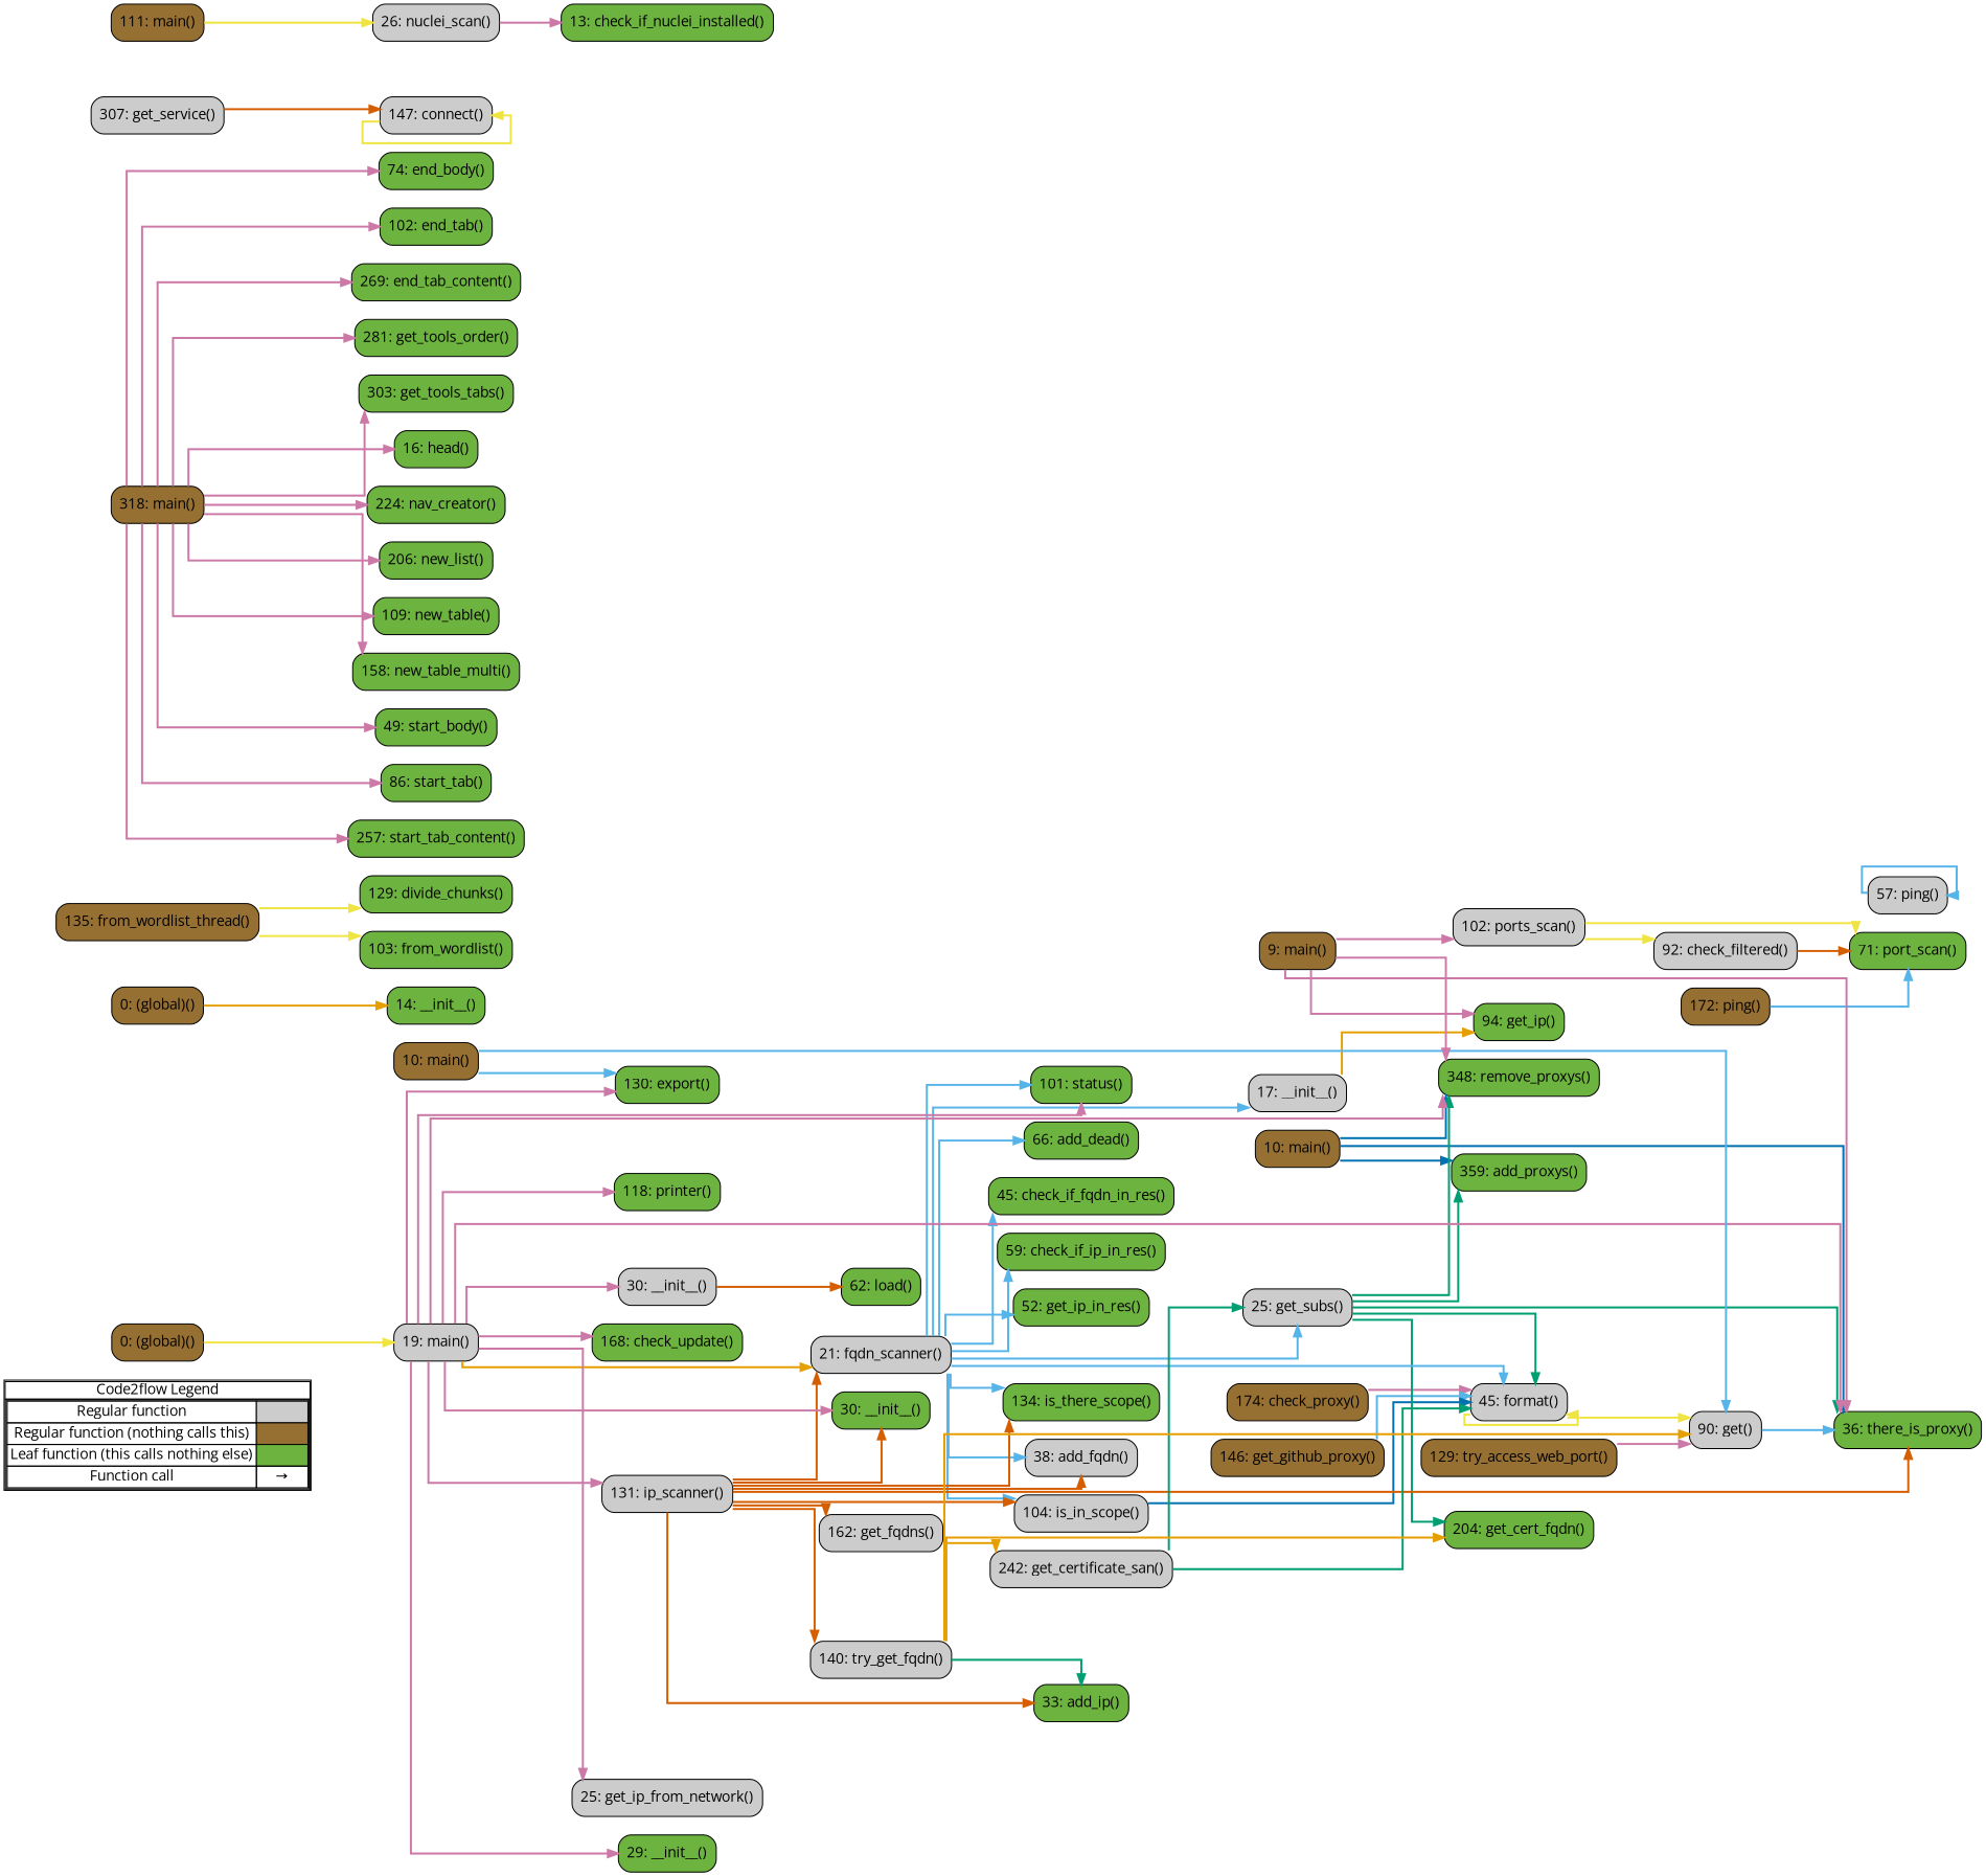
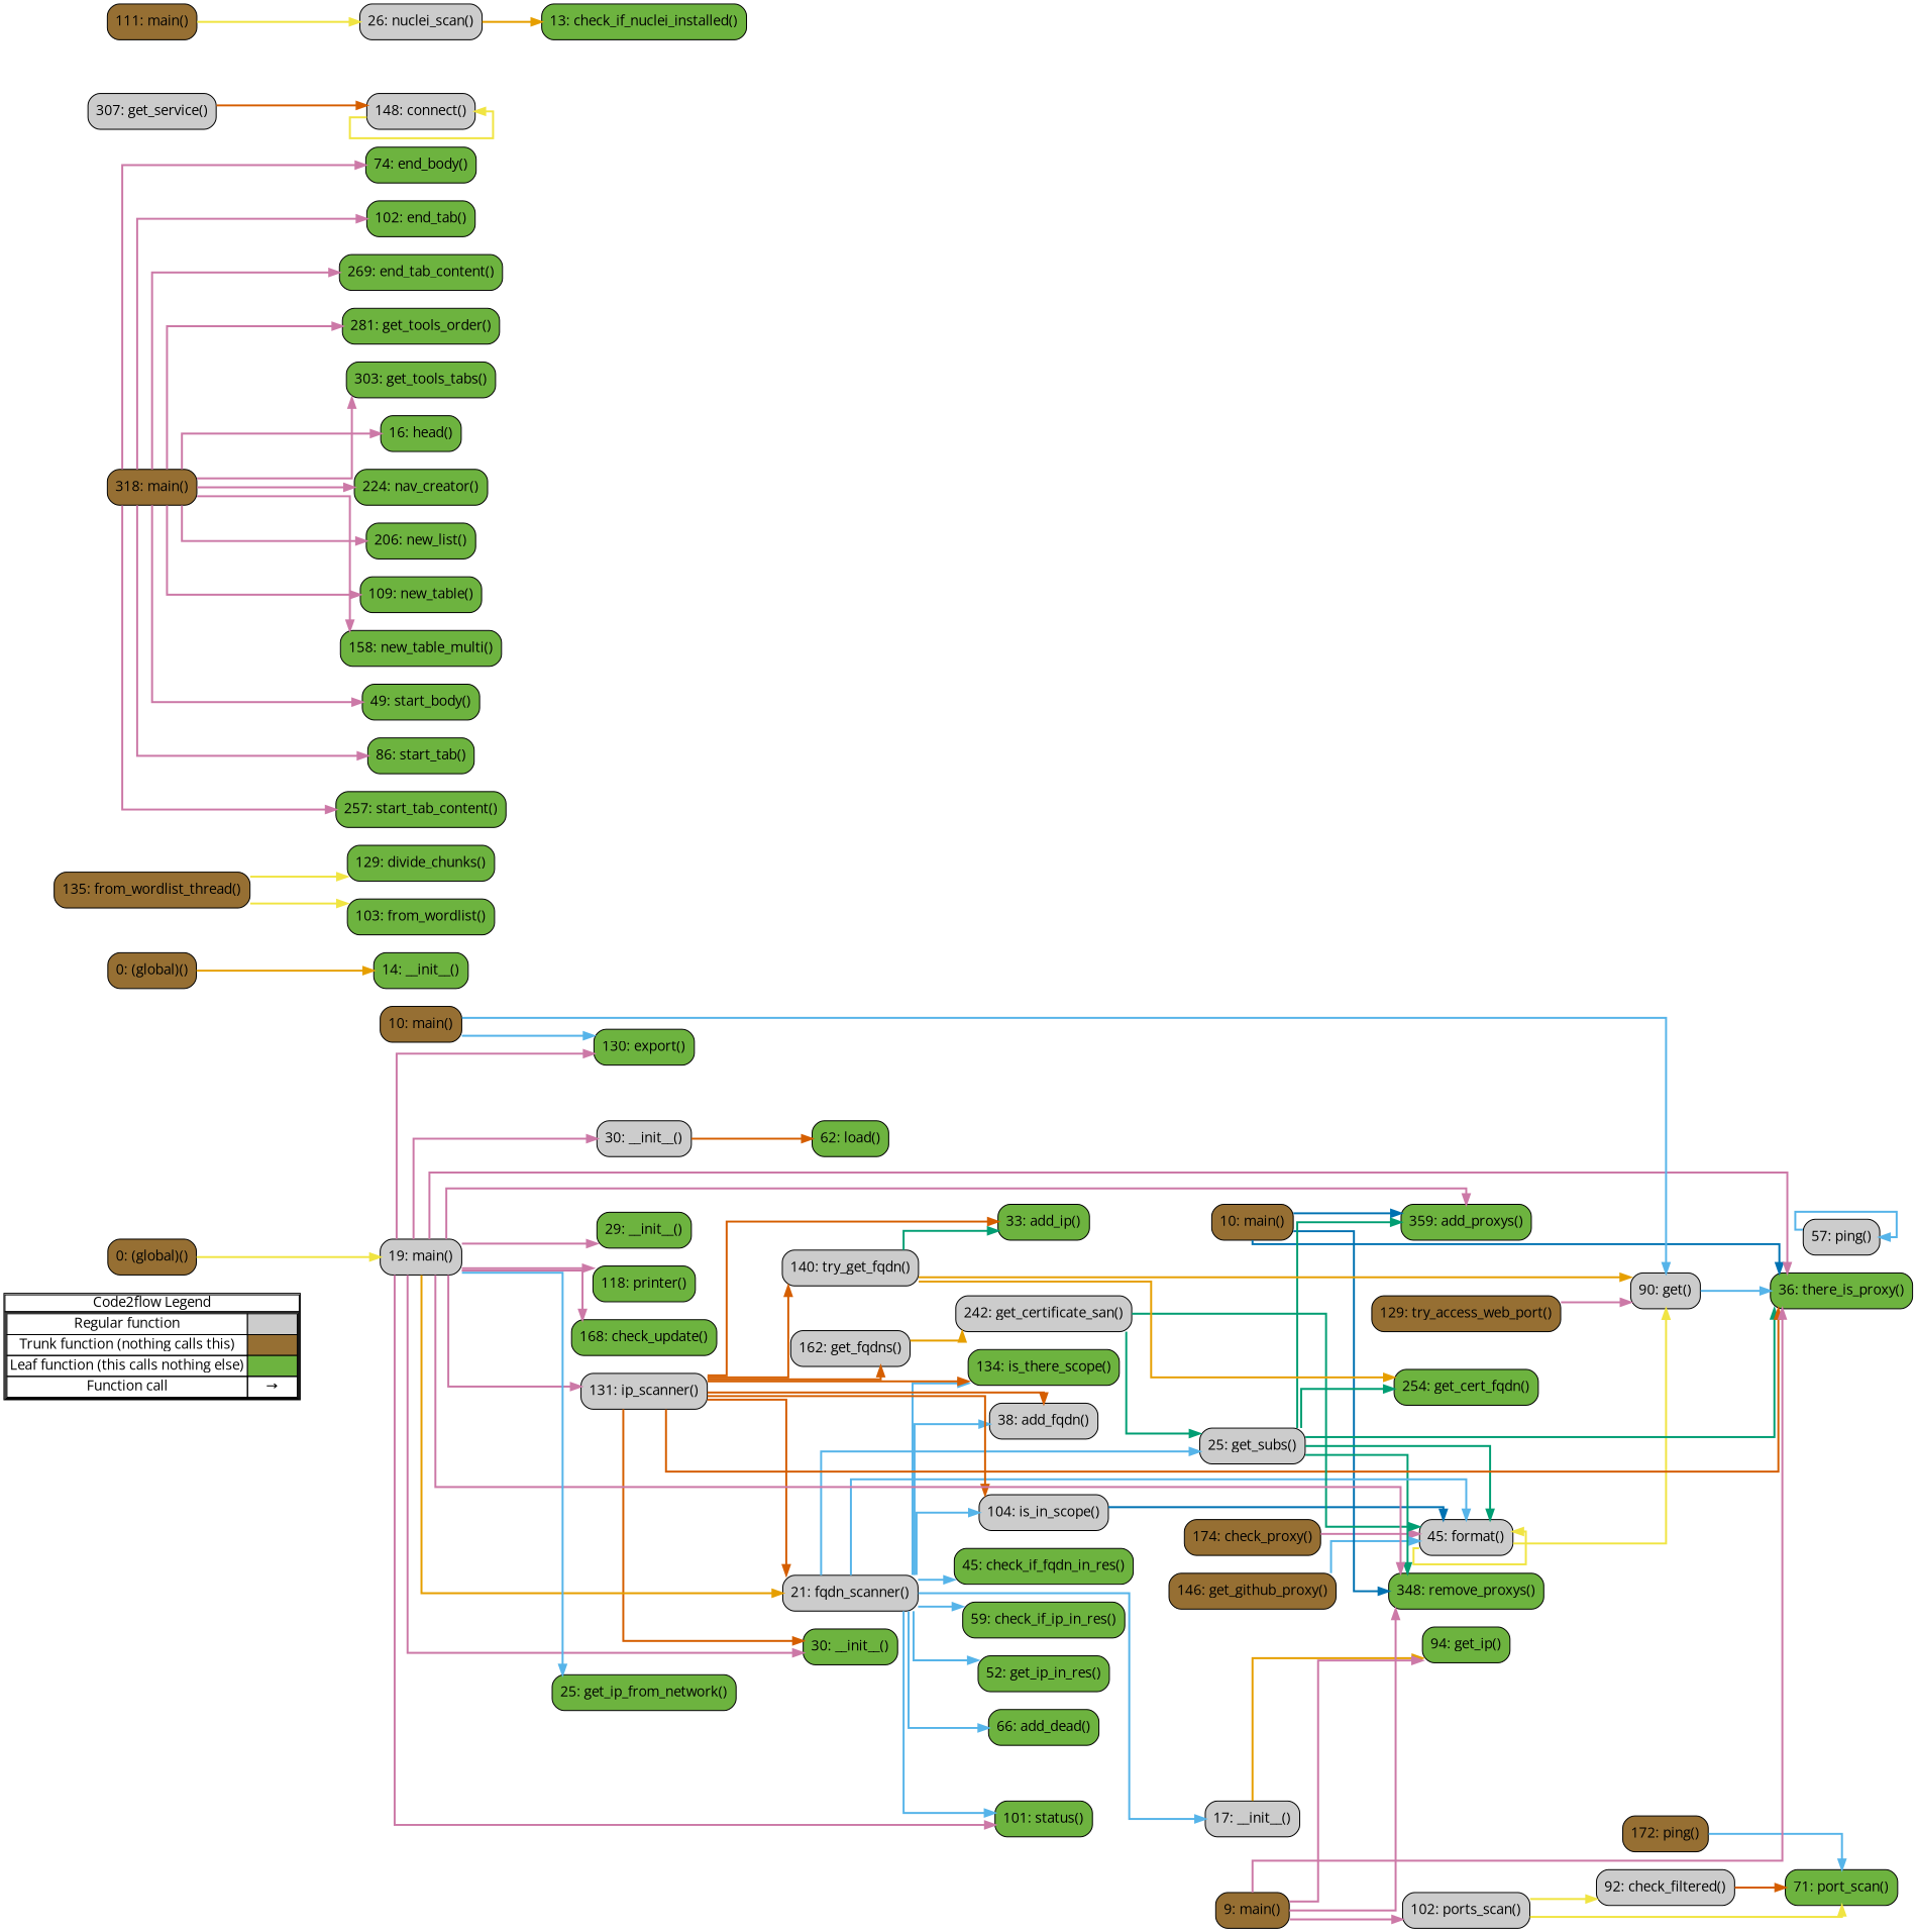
  digraph {
    concentrate=true
    fontname="Open Sans"
    rankdir=LR
    splines=ortho
    node [fontname="Open Sans" shape=rect fillcolor="#6db33f" style="rounded,filled"]
    edge [color="#CC79A7" fontname="Open Sans" penwidth=2]
-   n1 [label=<         <table cellspacing="0" cellpadding="0" border="1"><tr><td>Code2flow Legend</td></tr><tr><td>         <table cellspacing="0">         <tr><td>Regular function</td><td width="50px" bgcolor='#cccccc'></td></tr>         <tr><td>Regular function (nothing calls this)</td><td bgcolor='#966F33'></td></tr>         <tr><td>Leaf function (this calls nothing else)</td><td bgcolor='#6db33f'></td></tr>         <tr><td>Function call</td><td><font color='black'>&#8594;</font></td></tr>         </table></td></tr></table>         > margin=0 shape=none fillcolor="" style=""]
+   n1 [label=<         <table cellspacing="0" cellpadding="0" border="1"><tr><td>Code2flow Legend</td></tr><tr><td>         <table cellspacing="0">         <tr><td>Regular function</td><td width="50px" bgcolor='#cccccc'></td></tr>         <tr><td>Trunk function (nothing calls this)</td><td bgcolor='#966F33'></td></tr>         <tr><td>Leaf function (this calls nothing else)</td><td bgcolor='#6db33f'></td></tr>         <tr><td>Function call</td><td><font color='black'>&#8594;</font></td></tr>         </table></td></tr></table>         > margin=0 shape=none fillcolor="" style=""]
    n2 [fillcolor="#cccccc" label="30: __init__()"]
    n3 [fillcolor="#966F33" label="174: check_proxy()"]
    n4 [fillcolor="#966F33" label="146: get_github_proxy()"]
    n5 [fillcolor="#cccccc" label="104: is_in_scope()"]
    n6 [label="134: is_there_scope()"]
    n7 [label="62: load()"]
    n8 [label="14: __init__()"]
    n9 [fillcolor="#cccccc" label="45: format()"]
    n10 [fillcolor="#966F33" label="0: (global)()"]
    n11 [fillcolor="#966F33" label="10: main()"]
    n12 [fillcolor="#cccccc" label="17: __init__()"]
    n13 [label="94: get_ip()"]
    n14 [fillcolor="#cccccc" label="25: get_subs()"]
    n15 [label="129: divide_chunks()"]
    n16 [label="103: from_wordlist()"]
    n17 [fillcolor="#966F33" label="135: from_wordlist_thread()"]
    n18 [label="74: end_body()"]
    n19 [label="102: end_tab()"]
    n20 [label="269: end_tab_content()"]
    n21 [label="281: get_tools_order()"]
    n22 [label="303: get_tools_tabs()"]
    n23 [label="16: head()"]
    n24 [fillcolor="#966F33" label="318: main()"]
    n25 [label="224: nav_creator()"]
    n26 [label="206: new_list()"]
    n27 [label="109: new_table()"]
    n28 [label="158: new_table_multi()"]
    n29 [label="49: start_body()"]
    n30 [label="86: start_tab()"]
    n31 [label="257: start_tab_content()"]
    n32 [label="168: check_update()"]
    n33 [fillcolor="#cccccc" label="21: fqdn_scanner()"]
    n34 [fillcolor="#cccccc" label="131: ip_scanner()"]
    n35 [label="30: __init__()"]
    n36 [label="359: add_proxys()"]
-   n37 [fillcolor="#cccccc" label="147: connect()"]
+   n37 [fillcolor="#cccccc" label="148: connect()"]
    n38 [fillcolor="#cccccc" label="90: get()"]
-   n39 [label="204: get_cert_fqdn()"]
+   n39 [label="254: get_cert_fqdn()"]
    n40 [fillcolor="#cccccc" label="242: get_certificate_san()"]
    n41 [fillcolor="#cccccc" label="307: get_service()"]
    n42 [fillcolor="#966F33" label="172: ping()"]
    n43 [label="348: remove_proxys()"]
    n44 [label="36: there_is_proxy()"]
-   n45 [fillcolor="#cccccc" label="25: get_ip_from_network()"]
+   n45 [label="25: get_ip_from_network()"]
    n46 [fillcolor="#cccccc" label="92: check_filtered()"]
    n47 [fillcolor="#cccccc" label="162: get_fqdns()"]
    n48 [fillcolor="#cccccc" label="57: ping()"]
    n49 [label="71: port_scan()"]
    n50 [fillcolor="#cccccc" label="102: ports_scan()"]
    n51 [fillcolor="#966F33" label="129: try_access_web_port()"]
    n52 [fillcolor="#cccccc" label="140: try_get_fqdn()"]
    n53 [fillcolor="#966F33" label="0: (global)()"]
    n54 [fillcolor="#cccccc" label="19: main()"]
    n55 [label="13: check_if_nuclei_installed()"]
    n56 [fillcolor="#966F33" label="111: main()"]
    n57 [fillcolor="#cccccc" label="26: nuclei_scan()"]
    n58 [fillcolor="#966F33" label="10: main()"]
    n59 [fillcolor="#966F33" label="9: main()"]
    n60 [label="29: __init__()"]
    n61 [label="66: add_dead()"]
    n62 [fillcolor="#cccccc" label="38: add_fqdn()"]
    n63 [label="33: add_ip()"]
    n64 [label="45: check_if_fqdn_in_res()"]
    n65 [label="59: check_if_ip_in_res()"]
    n66 [label="130: export()"]
    n67 [label="52: get_ip_in_res()"]
    n68 [label="118: printer()"]
    n69 [label="101: status()"]
    subgraph sub_1 {
      label=legend
      rank=min
      n1
    }
    subgraph sub_2 {
      label="File: configuration"
      style=dotted
      subgraph sub_3 {
        label="Class: configuration"
        style=dotted
        n2
        n3
        n4
        n5
        n6
        n7
      }
    }
    subgraph sub_4 {
      label="File: custom_logger"
      style=dotted
      n10
      subgraph sub_5 {
        label="Class: CustomFormatter"
        style=dotted
        n8
        n9
      }
    }
    subgraph sub_6 {
      label="File: detect_services"
      style=dotted
      n11
    }
    subgraph sub_7 {
      label="File: domain"
      style=dotted
      n15
      n16
      n17
      subgraph sub_8 {
        label="Class: domain"
        style=dotted
        n12
        n13
        n14
      }
    }
    subgraph sub_9 {
      label="File: generator"
      style=dotted
      n18
      n19
      n20
      n21
      n22
      n23
      n24
      n25
      n26
      n27
      n28
      n29
      n30
      n31
    }
    subgraph sub_10 {
      label="File: generics"
      style=dotted
      n32
      n33
      n34
    }
    subgraph sub_11 {
      label="File: handler"
      style=dotted
      subgraph sub_12 {
        label="Class: handler"
        style=dotted
        n35
        n36
        n37
        n38
        n39
        n40
        n41
        n42
        n43
        n44
      }
    }
    subgraph sub_13 {
      label="File: ip"
      style=dotted
      subgraph sub_14 {
        label="Class: network"
        style=dotted
        n45
      }
      subgraph sub_15 {
        label="Class: ip"
        style=dotted
        n46
        n47
        n48
        n49
        n50
        n51
        n52
      }
    }
    subgraph sub_16 {
      label="File: main"
      style=dotted
      n53
      n54
    }
    subgraph sub_17 {
      label="File: nuclei"
      style=dotted
      n55
      n56
      n57
    }
    subgraph sub_18 {
      label="File: orc"
      style=dotted
      n58
    }
    subgraph sub_19 {
      label="File: ports_scanner"
      style=dotted
      n59
    }
    subgraph sub_20 {
      label="File: result"
      style=dotted
      subgraph sub_21 {
        label="Class: result"
        style=dotted
        n60
        n61
        n62
        n63
        n64
        n65
        n66
        n67
        n68
        n69
      }
    }
    n2 -> n7 [color="#D55E00"]
    n3 -> n9
    n3 -> n9
    n3 -> n9
    n3 -> n9
    n4 -> n9 [color="#56B4E9"]
    n4 -> n9 [color="#56B4E9"]
    n5 -> n9 [color="#0072B2"]
    n9 -> n9 [color="#F0E442"]
    n9 -> n38 [color="#F0E442"]
    n10 -> n8 [color="#E69F00"]
    n11 -> n36 [color="#0072B2"]
    n11 -> n43 [color="#0072B2"]
    n11 -> n44 [color="#0072B2"]
    n12 -> n13 [color="#E69F00"]
    n14 -> n9 [color="#009E73"]
    n14 -> n36 [color="#009E73"]
    n14 -> n36 [color="#009E73"]
    n14 -> n39 [color="#009E73"]
    n14 -> n43 [color="#009E73"]
    n14 -> n43 [color="#009E73"]
    n14 -> n44 [color="#009E73"]
    n14 -> n44 [color="#009E73"]
    n17 -> n15 [color="#F0E442"]
    n17 -> n16 [color="#F0E442"]
    n24 -> n18
    n24 -> n19
    n24 -> n20
    n24 -> n21
    n24 -> n22
    n24 -> n23
    n24 -> n25
    n24 -> n26
    n24 -> n27
    n24 -> n28
    n24 -> n29
    n24 -> n30
    n24 -> n31
    n33 -> n5 [color="#56B4E9"]
    n33 -> n5 [color="#56B4E9"]
    n33 -> n6 [color="#56B4E9"]
    n33 -> n6 [color="#56B4E9"]
    n33 -> n6 [color="#56B4E9"]
    n33 -> n6 [color="#56B4E9"]
    n33 -> n6 [color="#56B4E9"]
    n33 -> n9 [color="#56B4E9"]
    n33 -> n9 [color="#56B4E9"]
    n33 -> n9 [color="#56B4E9"]
    n33 -> n9 [color="#56B4E9"]
    n33 -> n12 [color="#56B4E9"]
    n33 -> n14 [color="#56B4E9"]
    n33 -> n61 [color="#56B4E9"]
    n33 -> n61 [color="#56B4E9"]
    n33 -> n61 [color="#56B4E9"]
    n33 -> n62 [color="#56B4E9"]
    n33 -> n62 [color="#56B4E9"]
    n33 -> n62 [color="#56B4E9"]
    n33 -> n64 [color="#56B4E9"]
    n33 -> n64 [color="#56B4E9"]
    n33 -> n65 [color="#56B4E9"]
    n33 -> n65 [color="#56B4E9"]
    n33 -> n65 [color="#56B4E9"]
    n33 -> n67 [color="#56B4E9"]
    n33 -> n67 [color="#56B4E9"]
    n33 -> n67 [color="#56B4E9"]
    n33 -> n69 [color="#56B4E9"]
    n33 -> n69 [color="#56B4E9"]
    n34 -> n5 [color="#D55E00"]
    n34 -> n6 [color="#D55E00"]
    n34 -> n6 [color="#D55E00"]
    n34 -> n33 [color="#D55E00"]
    n34 -> n35 [color="#D55E00"]
    n34 -> n44 [color="#D55E00"]
    n34 -> n47 [color="#D55E00"]
    n34 -> n47 [color="#D55E00"]
    n34 -> n52 [color="#D55E00"]
    n34 -> n52 [color="#D55E00"]
    n34 -> n62 [color="#D55E00"]
    n34 -> n63 [color="#D55E00"]
    n37 -> n37 [color="#F0E442"]
    n37 -> n37 [color="#F0E442"]
    n38 -> n44 [color="#56B4E9"]
    n40 -> n9 [color="#009E73"]
    n40 -> n14 [color="#009E73"]
    n41 -> n37 [color="#D55E00"]
    n41 -> n37 [color="#D55E00"]
    n41 -> n37 [color="#D55E00"]
    n42 -> n49 [color="#56B4E9"]
    n46 -> n49 [color="#D55E00"]
    n47 -> n40 [color="#E69F00"]
    n48 -> n48 [color="#56B4E9"]
    n50 -> n46 [color="#F0E442"]
    n50 -> n49 [color="#F0E442"]
    n51 -> n38
    n51 -> n38
    n52 -> n38 [color="#E69F00"]
    n52 -> n38 [color="#E69F00"]
    n52 -> n39 [color="#E69F00"]
    n52 -> n63 [color="#009E73"]
    n53 -> n54 [color="#F0E442"]
    n54 -> n2
    n54 -> n2
    n54 -> n32
    n54 -> n33 [color="#E69F00"]
    n54 -> n34
    n54 -> n34
    n54 -> n35
    n54 -> n35
+   n54 -> n36
    n54 -> n43
    n54 -> n44
-   n54 -> n45
+   n54 -> n45 [color="#56B4E9"]
    n54 -> n60
    n54 -> n66
    n54 -> n66
    n54 -> n66
    n54 -> n66
    n54 -> n68
    n54 -> n68
    n54 -> n69
    n54 -> n69
    n56 -> n57 [color="#F0E442"]
-   n57 -> n55
+   n57 -> n55 [color="#E69F00"]
    n58 -> n38 [color="#56B4E9"]
    n58 -> n66 [color="#56B4E9"]
    n58 -> n66 [color="#56B4E9"]
    n58 -> n66 [color="#56B4E9"]
    n59 -> n13
    n59 -> n43
    n59 -> n44
    n59 -> n50
  }
